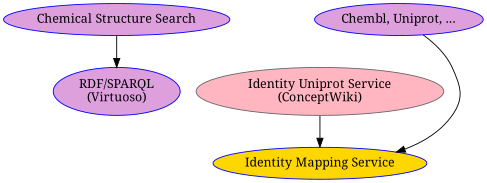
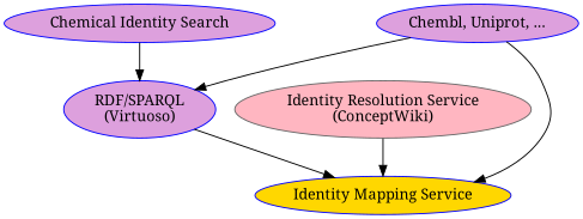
  digraph {
    fontname="Noto Serif"
    node [color=blue fillcolor=plum fontname="Noto Serif" style=filled]
    edge [fontname="Noto Serif"]
-   n1 [label="Chemical Structure Search"]
+   n1 [label="Chemical Identity Search"]
    n2 [label="RDF/SPARQL\n(Virtuoso)"]
    n3 [fillcolor=gold label="Identity Mapping Service"]
-   n4 [color=gray40 fillcolor=lightpink label="Identity Uniprot Service\n(ConceptWiki)"]
+   n4 [color=gray40 fillcolor=lightpink label="Identity Resolution Service\n(ConceptWiki)"]
    n5 [label="Chembl, Uniprot, ..."]
    n1 -> n2
+   n2 -> n3
    n4 -> n3
+   n5 -> n2
    n5 -> n3
  }
